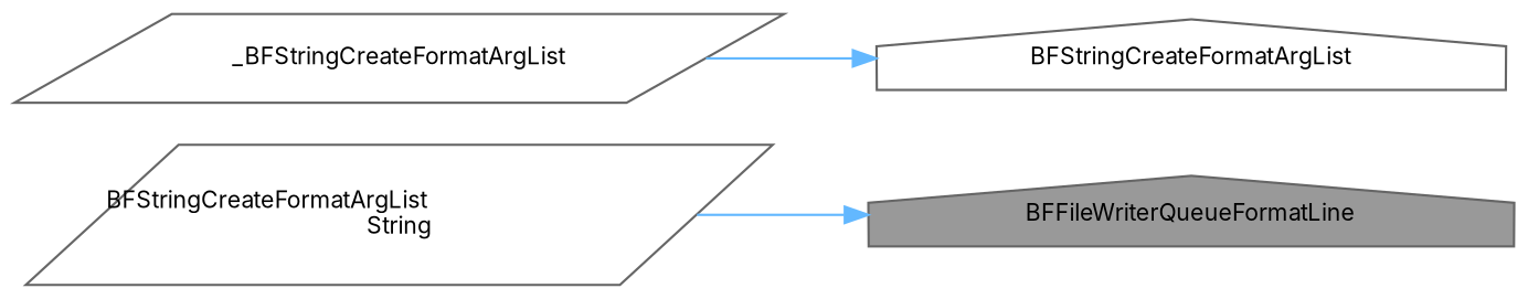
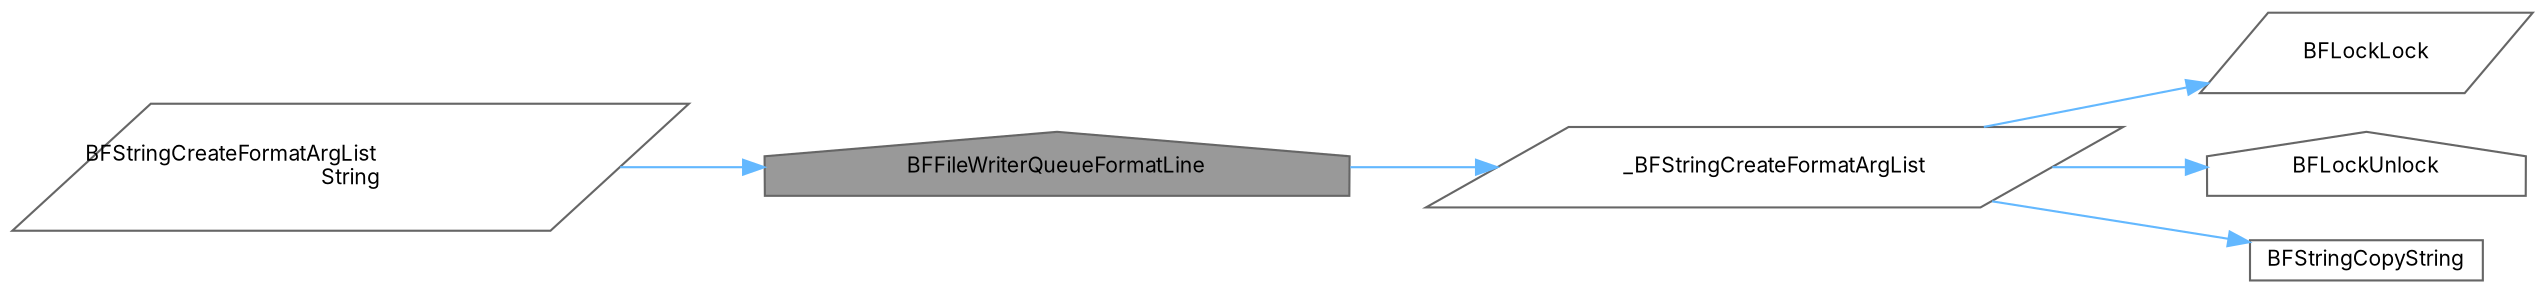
  digraph {
    fontname=Inter
    rankdir=LR
    node [color=grey40 fillcolor=white fontname=Inter fontsize=10 shape=parallelogram style=filled]
    edge [color=steelblue1 fontname=Inter fontsize=10 labelfontname=Helvetica labelfontsize=10 style=solid]
    n1 [color=gray40 fillcolor=grey60 fontcolor=black height=0.2 label=BFFileWriterQueueFormatLine shape=house width=0.4]
    n2 [height=0.2 label=_BFStringCreateFormatArgList width=0.4]
-   n4 [height=0.2 label=BFStringCreateFormatArgList shape=house width=0.4]
+   n3 [height=0.2 label=BFLockLock width=0.4]
+   n4 [height=0.2 label=BFLockUnlock shape=house width=0.4]
+   n5 [height=0.2 label=BFStringCopyString shape=box width=0.4]
    n6 [height=0.2 label="BFStringCreateFormatArgList\lString" width=0.4]
+   n1 -> n2
+   n2 -> n3
    n2 -> n4
+   n2 -> n5
    n6 -> n1
  }
